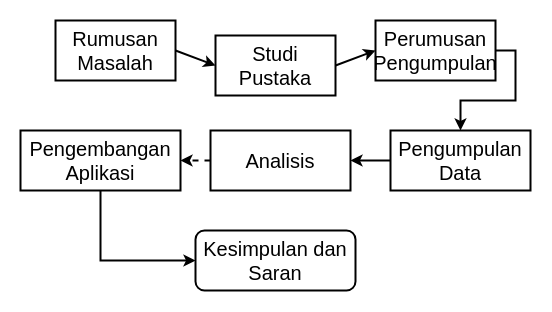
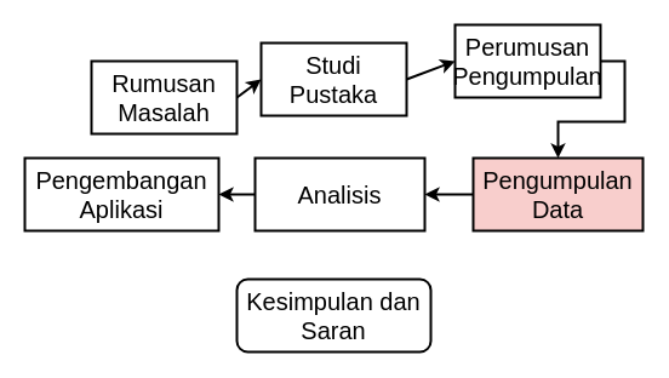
  <mxCell id="0" />
  <mxCell id="1" parent="0" />
  <mxCell id="2" value="" style="group" vertex="1" connectable="0" parent="1"><mxGeometry x="20" y="20" width="510" height="270" as="geometry" /></mxCell>
- <mxCell id="3" value="&lt;font style=&quot;font-size: 20px&quot;&gt;Rumusan&lt;br&gt;Masalah&lt;/font&gt;" style="rounded=0;whiteSpace=wrap;html=1;strokeWidth=2;" vertex="1" parent="2"><mxGeometry x="35" width="120" height="60" as="geometry" /></mxCell>
+ <mxCell id="3" value="&lt;font style=&quot;font-size: 20px&quot;&gt;Rumusan&lt;br&gt;Masalah&lt;/font&gt;" style="rounded=0;whiteSpace=wrap;html=1;strokeWidth=2;" vertex="1" parent="2"><mxGeometry x="55" y="30" width="120" height="60" as="geometry" /></mxCell>
  <mxCell id="4" value="&lt;font style=&quot;font-size: 20px&quot;&gt;Studi&lt;br&gt;Pustaka&lt;/font&gt;" style="rounded=0;whiteSpace=wrap;html=1;strokeWidth=2;" vertex="1" parent="2"><mxGeometry x="195" y="15" width="120" height="60" as="geometry" /></mxCell>
  <mxCell id="5" value="&lt;font style=&quot;font-size: 20px&quot;&gt;Perumusan&lt;br&gt;Pengumpulan&lt;/font&gt;" style="rounded=0;whiteSpace=wrap;html=1;strokeWidth=2;" vertex="1" parent="2"><mxGeometry x="355" width="120" height="60" as="geometry" /></mxCell>
- <mxCell id="6" value="&lt;span style=&quot;font-size: 20px&quot;&gt;Pengumpulan Data&lt;/span&gt;" style="rounded=0;whiteSpace=wrap;html=1;strokeWidth=2;" vertex="1" parent="2"><mxGeometry x="370" y="110" width="140" height="60" as="geometry" /></mxCell>
+ <mxCell id="6" value="&lt;span style=&quot;font-size: 20px&quot;&gt;Pengumpulan Data&lt;/span&gt;" style="rounded=0;whiteSpace=wrap;html=1;strokeWidth=2;fillColor=#f8cecc;" vertex="1" parent="2"><mxGeometry x="370" y="110" width="140" height="60" as="geometry" /></mxCell>
  <mxCell id="7" value="&lt;span style=&quot;font-size: 20px&quot;&gt;Analisis&lt;/span&gt;" style="rounded=0;whiteSpace=wrap;html=1;strokeWidth=2;" vertex="1" parent="2"><mxGeometry x="190" y="110" width="140" height="60" as="geometry" /></mxCell>
  <mxCell id="8" value="&lt;span style=&quot;font-size: 20px&quot;&gt;Pengembangan Aplikasi&lt;/span&gt;" style="rounded=0;whiteSpace=wrap;html=1;strokeWidth=2;" vertex="1" parent="2"><mxGeometry y="110" width="160" height="60" as="geometry" /></mxCell>
  <mxCell id="9" value="&lt;span style=&quot;font-size: 20px&quot;&gt;Kesimpulan dan Saran&lt;/span&gt;" style="whiteSpace=wrap;html=1;strokeWidth=2;rounded=1;" vertex="1" parent="2"><mxGeometry x="175" y="210" width="160" height="60" as="geometry" /></mxCell>
  <mxCell id="10" value="" style="endArrow=classic;html=1;rounded=0;fontSize=20;strokeWidth=2;exitX=1;exitY=0.5;exitDx=0;exitDy=0;entryX=0;entryY=0.5;entryDx=0;entryDy=0;" edge="1" parent="2" source="3" target="4"><mxGeometry width="50" height="50" relative="1" as="geometry"><mxPoint x="285" y="180" as="sourcePoint" /><mxPoint x="335" y="130" as="targetPoint" /></mxGeometry></mxCell>
  <mxCell id="11" value="" style="endArrow=classic;html=1;rounded=0;fontSize=20;strokeWidth=2;exitX=1;exitY=0.5;exitDx=0;exitDy=0;entryX=0;entryY=0.5;entryDx=0;entryDy=0;" edge="1" parent="2" source="4" target="5"><mxGeometry width="50" height="50" relative="1" as="geometry"><mxPoint x="285" y="160" as="sourcePoint" /><mxPoint x="335" y="110" as="targetPoint" /></mxGeometry></mxCell>
  <mxCell id="12" value="" style="endArrow=classic;html=1;rounded=0;fontSize=20;strokeWidth=2;exitX=1;exitY=0.5;exitDx=0;exitDy=0;entryX=0.5;entryY=0;entryDx=0;entryDy=0;" edge="1" parent="2" source="5" target="6"><mxGeometry width="50" height="50" relative="1" as="geometry"><mxPoint x="285" y="160" as="sourcePoint" /><mxPoint x="335" y="110" as="targetPoint" /><Array as="points"><mxPoint x="495" y="30" /><mxPoint x="495" y="80" /><mxPoint x="440" y="80" /></Array></mxGeometry></mxCell>
  <mxCell id="13" value="" style="endArrow=classic;html=1;rounded=0;fontSize=20;strokeWidth=2;exitX=0;exitY=0.5;exitDx=0;exitDy=0;entryX=1;entryY=0.5;entryDx=0;entryDy=0;" edge="1" parent="2" source="6" target="7"><mxGeometry width="50" height="50" relative="1" as="geometry"><mxPoint x="310" y="160" as="sourcePoint" /><mxPoint x="360" y="110" as="targetPoint" /></mxGeometry></mxCell>
- <mxCell id="14" value="" style="endArrow=classic;html=1;rounded=0;fontSize=20;strokeWidth=2;exitX=0;exitY=0.5;exitDx=0;exitDy=0;entryX=1;entryY=0.5;entryDx=0;entryDy=0;dashed=1;" edge="1" parent="2" source="7" target="8"><mxGeometry width="50" height="50" relative="1" as="geometry"><mxPoint x="310" y="160" as="sourcePoint" /><mxPoint x="360" y="110" as="targetPoint" /></mxGeometry></mxCell>
- <mxCell id="15" value="" style="endArrow=classic;html=1;rounded=0;fontSize=20;strokeWidth=2;exitX=0.5;exitY=1;exitDx=0;exitDy=0;entryX=0;entryY=0.5;entryDx=0;entryDy=0;" edge="1" parent="2" source="8" target="9"><mxGeometry width="50" height="50" relative="1" as="geometry"><mxPoint x="285" y="160" as="sourcePoint" /><mxPoint x="335" y="110" as="targetPoint" /><Array as="points"><mxPoint x="80" y="240" /></Array></mxGeometry></mxCell>
+ <mxCell id="14" value="" style="endArrow=classic;html=1;rounded=0;fontSize=20;strokeWidth=2;exitX=0;exitY=0.5;exitDx=0;exitDy=0;entryX=1;entryY=0.5;entryDx=0;entryDy=0;" edge="1" parent="2" source="7" target="8"><mxGeometry width="50" height="50" relative="1" as="geometry"><mxPoint x="310" y="160" as="sourcePoint" /><mxPoint x="360" y="110" as="targetPoint" /></mxGeometry></mxCell>
